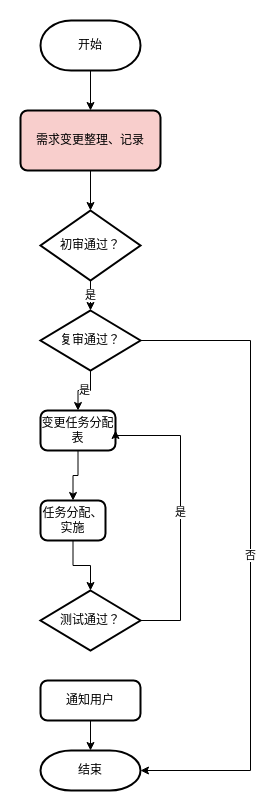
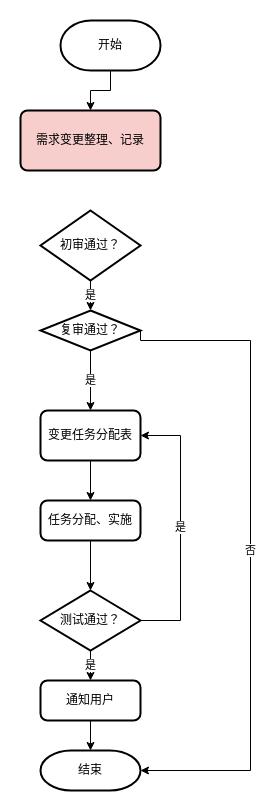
  <mxCell id="0" />
  <mxCell id="1" parent="0" />
  <mxCell id="2" style="edgeStyle=orthogonalEdgeStyle;rounded=0;orthogonalLoop=1;jettySize=auto;html=1;exitX=0.5;exitY=1;exitDx=0;exitDy=0;exitPerimeter=0;" edge="1" parent="1" source="3" target="5"><mxGeometry relative="1" as="geometry" /></mxCell>
- <mxCell id="3" value="开始" style="strokeWidth=2;html=1;shape=mxgraph.flowchart.terminator;whiteSpace=wrap;" vertex="1" parent="1"><mxGeometry x="40" y="20" width="100" height="50" as="geometry" /></mxCell>
- <mxCell id="4" style="edgeStyle=orthogonalEdgeStyle;rounded=0;orthogonalLoop=1;jettySize=auto;html=1;exitX=0.5;exitY=1;exitDx=0;exitDy=0;entryX=0.5;entryY=0;entryDx=0;entryDy=0;entryPerimeter=0;" edge="1" parent="1" source="5" target="7"><mxGeometry relative="1" as="geometry" /></mxCell>
+ <mxCell id="3" value="开始" style="strokeWidth=2;html=1;shape=mxgraph.flowchart.terminator;whiteSpace=wrap;" vertex="1" parent="1"><mxGeometry x="60" y="20" width="100" height="50" as="geometry" /></mxCell>
  <mxCell id="5" value="需求变更整理、记录" style="rounded=1;whiteSpace=wrap;html=1;absoluteArcSize=1;arcSize=14;strokeWidth=2;fillColor=#f8cecc;" vertex="1" parent="1"><mxGeometry x="20" y="110" width="140" height="60" as="geometry" /></mxCell>
  <mxCell id="6" value="是" style="edgeStyle=orthogonalEdgeStyle;rounded=0;orthogonalLoop=1;jettySize=auto;html=1;exitX=0.5;exitY=1;exitDx=0;exitDy=0;exitPerimeter=0;entryX=0.5;entryY=0;entryDx=0;entryDy=0;entryPerimeter=0;" edge="1" parent="1" source="7" target="10"><mxGeometry relative="1" as="geometry" /></mxCell>
  <mxCell id="7" value="初审通过？" style="strokeWidth=2;html=1;shape=mxgraph.flowchart.decision;whiteSpace=wrap;" vertex="1" parent="1"><mxGeometry x="40" y="210" width="100" height="70" as="geometry" /></mxCell>
  <mxCell id="8" value="是" style="edgeStyle=orthogonalEdgeStyle;rounded=0;orthogonalLoop=1;jettySize=auto;html=1;exitX=0.5;exitY=1;exitDx=0;exitDy=0;exitPerimeter=0;entryX=0.5;entryY=0;entryDx=0;entryDy=0;" edge="1" parent="1" source="10" target="12"><mxGeometry relative="1" as="geometry" /></mxCell>
  <mxCell id="9" value="否" style="edgeStyle=orthogonalEdgeStyle;rounded=0;orthogonalLoop=1;jettySize=auto;html=1;exitX=1;exitY=0.5;exitDx=0;exitDy=0;exitPerimeter=0;entryX=1;entryY=0.5;entryDx=0;entryDy=0;entryPerimeter=0;" edge="1" parent="1" source="10" target="20"><mxGeometry relative="1" as="geometry"><Array as="points"><mxPoint x="250" y="340" /><mxPoint x="250" y="770" /></Array></mxGeometry></mxCell>
- <mxCell id="10" value="复审通过？" style="strokeWidth=2;html=1;shape=mxgraph.flowchart.decision;whiteSpace=wrap;" vertex="1" parent="1"><mxGeometry x="40" y="310" width="100" height="60" as="geometry" /></mxCell>
+ <mxCell id="10" value="复审通过？" style="strokeWidth=2;html=1;shape=mxgraph.flowchart.decision;whiteSpace=wrap;" vertex="1" parent="1"><mxGeometry x="40" y="310" width="100" height="40" as="geometry" /></mxCell>
  <mxCell id="11" style="edgeStyle=orthogonalEdgeStyle;rounded=0;orthogonalLoop=1;jettySize=auto;html=1;exitX=0.5;exitY=1;exitDx=0;exitDy=0;" edge="1" parent="1" source="12" target="14"><mxGeometry relative="1" as="geometry" /></mxCell>
- <mxCell id="12" value="变更任务分配表" style="rounded=1;whiteSpace=wrap;html=1;absoluteArcSize=1;arcSize=14;strokeWidth=2;" vertex="1" parent="1"><mxGeometry x="40" y="410" width="75" height="40" as="geometry" /></mxCell>
+ <mxCell id="12" value="变更任务分配表" style="rounded=1;whiteSpace=wrap;html=1;absoluteArcSize=1;arcSize=14;strokeWidth=2;" vertex="1" parent="1"><mxGeometry x="40" y="410" width="100" height="50" as="geometry" /></mxCell>
  <mxCell id="13" style="edgeStyle=orthogonalEdgeStyle;rounded=0;orthogonalLoop=1;jettySize=auto;html=1;exitX=0.5;exitY=1;exitDx=0;exitDy=0;entryX=0.5;entryY=0;entryDx=0;entryDy=0;entryPerimeter=0;" edge="1" parent="1" source="14" target="19"><mxGeometry relative="1" as="geometry" /></mxCell>
- <mxCell id="14" value="任务分配、实施" style="rounded=1;whiteSpace=wrap;html=1;absoluteArcSize=1;arcSize=14;strokeWidth=2;" vertex="1" parent="1"><mxGeometry x="40" y="500" width="65" height="40" as="geometry" /></mxCell>
+ <mxCell id="14" value="任务分配、实施" style="rounded=1;whiteSpace=wrap;html=1;absoluteArcSize=1;arcSize=14;strokeWidth=2;" vertex="1" parent="1"><mxGeometry x="40" y="500" width="100" height="40" as="geometry" /></mxCell>
  <mxCell id="15" style="edgeStyle=orthogonalEdgeStyle;rounded=0;orthogonalLoop=1;jettySize=auto;html=1;exitX=0.5;exitY=1;exitDx=0;exitDy=0;entryX=0.5;entryY=0;entryDx=0;entryDy=0;entryPerimeter=0;" edge="1" parent="1" source="16" target="20"><mxGeometry relative="1" as="geometry" /></mxCell>
  <mxCell id="16" value="通知用户" style="rounded=1;whiteSpace=wrap;html=1;absoluteArcSize=1;arcSize=14;strokeWidth=2;" vertex="1" parent="1"><mxGeometry x="40" y="680" width="100" height="40" as="geometry" /></mxCell>
+ <mxCell id="17" value="是" style="edgeStyle=orthogonalEdgeStyle;rounded=0;orthogonalLoop=1;jettySize=auto;html=1;exitX=0.5;exitY=1;exitDx=0;exitDy=0;exitPerimeter=0;entryX=0.5;entryY=0;entryDx=0;entryDy=0;" edge="1" parent="1" source="19" target="16"><mxGeometry relative="1" as="geometry" /></mxCell>
  <mxCell id="18" value="是" style="edgeStyle=orthogonalEdgeStyle;rounded=0;orthogonalLoop=1;jettySize=auto;html=1;exitX=1;exitY=0.5;exitDx=0;exitDy=0;exitPerimeter=0;entryX=1;entryY=0.5;entryDx=0;entryDy=0;" edge="1" parent="1" source="19" target="12"><mxGeometry relative="1" as="geometry"><Array as="points"><mxPoint x="180" y="620" /><mxPoint x="180" y="435" /></Array></mxGeometry></mxCell>
  <mxCell id="19" value="测试通过？" style="strokeWidth=2;html=1;shape=mxgraph.flowchart.decision;whiteSpace=wrap;" vertex="1" parent="1"><mxGeometry x="40" y="590" width="100" height="60" as="geometry" /></mxCell>
  <mxCell id="20" value="结束" style="strokeWidth=2;html=1;shape=mxgraph.flowchart.terminator;whiteSpace=wrap;" vertex="1" parent="1"><mxGeometry x="40" y="750" width="100" height="40" as="geometry" /></mxCell>
